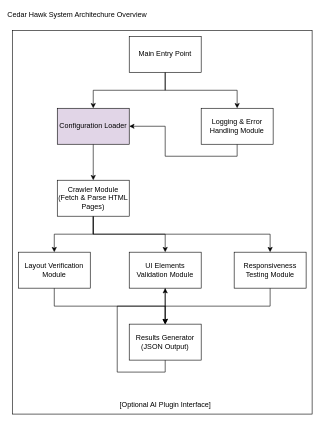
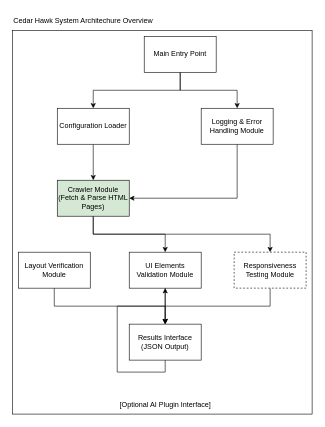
  <mxCell id="0" />
  <mxCell id="1" parent="0" />
  <mxCell id="2" value="" style="rounded=0;whiteSpace=wrap;html=1;" vertex="1" parent="1"><mxGeometry x="20" y="50" width="500" height="640" as="geometry" /></mxCell>
  <mxCell id="3" style="edgeStyle=orthogonalEdgeStyle;rounded=0;orthogonalLoop=1;jettySize=auto;html=1;exitX=0.5;exitY=1;exitDx=0;exitDy=0;" edge="1" parent="1" source="5" target="7"><mxGeometry relative="1" as="geometry" /></mxCell>
  <mxCell id="4" style="edgeStyle=orthogonalEdgeStyle;rounded=0;orthogonalLoop=1;jettySize=auto;html=1;exitX=0.5;exitY=1;exitDx=0;exitDy=0;entryX=0.5;entryY=0;entryDx=0;entryDy=0;" edge="1" parent="1" source="5" target="9"><mxGeometry relative="1" as="geometry" /></mxCell>
- <mxCell id="5" value="Main Entry Point" style="rounded=0;whiteSpace=wrap;html=1;" vertex="1" parent="1"><mxGeometry x="215" y="60" width="120" height="60" as="geometry" /></mxCell>
+ <mxCell id="5" value="Main Entry Point" style="rounded=0;whiteSpace=wrap;html=1;" vertex="1" parent="1"><mxGeometry x="240" y="60" width="120" height="60" as="geometry" /></mxCell>
  <mxCell id="6" style="edgeStyle=orthogonalEdgeStyle;rounded=0;orthogonalLoop=1;jettySize=auto;html=1;exitX=0.5;exitY=1;exitDx=0;exitDy=0;entryX=0.5;entryY=0;entryDx=0;entryDy=0;" edge="1" parent="1" source="7" target="13"><mxGeometry relative="1" as="geometry" /></mxCell>
- <mxCell id="7" value="Configuration Loader" style="rounded=0;whiteSpace=wrap;html=1;fillColor=#e1d5e7;" vertex="1" parent="1"><mxGeometry x="95" y="180" width="120" height="60" as="geometry" /></mxCell>
- <mxCell id="8" style="edgeStyle=orthogonalEdgeStyle;rounded=0;orthogonalLoop=1;jettySize=auto;html=1;exitX=0.5;exitY=1;exitDx=0;exitDy=0;" edge="1" parent="1" source="9" target="7"><mxGeometry relative="1" as="geometry" /></mxCell>
+ <mxCell id="7" value="Configuration Loader" style="rounded=0;whiteSpace=wrap;html=1;" vertex="1" parent="1"><mxGeometry x="95" y="180" width="120" height="60" as="geometry" /></mxCell>
+ <mxCell id="8" style="edgeStyle=orthogonalEdgeStyle;rounded=0;orthogonalLoop=1;jettySize=auto;html=1;exitX=0.5;exitY=1;exitDx=0;exitDy=0;entryX=1;entryY=0.5;entryDx=0;entryDy=0;" edge="1" parent="1" source="9" target="13"><mxGeometry relative="1" as="geometry" /></mxCell>
  <mxCell id="9" value="Logging &amp;amp; Error Handling Module" style="rounded=0;whiteSpace=wrap;html=1;" vertex="1" parent="1"><mxGeometry x="335" y="180" width="120" height="60" as="geometry" /></mxCell>
  <mxCell id="10" style="edgeStyle=orthogonalEdgeStyle;rounded=0;orthogonalLoop=1;jettySize=auto;html=1;exitX=0.5;exitY=1;exitDx=0;exitDy=0;" edge="1" parent="1" source="13" target="17"><mxGeometry relative="1" as="geometry" /></mxCell>
- <mxCell id="11" style="edgeStyle=orthogonalEdgeStyle;rounded=0;orthogonalLoop=1;jettySize=auto;html=1;exitX=0.5;exitY=1;exitDx=0;exitDy=0;entryX=0.5;entryY=0;entryDx=0;entryDy=0;" edge="1" parent="1" source="13" target="15"><mxGeometry relative="1" as="geometry" /></mxCell>
  <mxCell id="12" style="edgeStyle=orthogonalEdgeStyle;rounded=0;orthogonalLoop=1;jettySize=auto;html=1;exitX=0.5;exitY=1;exitDx=0;exitDy=0;entryX=0.5;entryY=0;entryDx=0;entryDy=0;" edge="1" parent="1" source="13" target="19"><mxGeometry relative="1" as="geometry" /></mxCell>
- <mxCell id="13" value="Crawler Module (Fetch &amp;amp; Parse HTML Pages)" style="rounded=0;whiteSpace=wrap;html=1;" vertex="1" parent="1"><mxGeometry x="95" y="300" width="120" height="60" as="geometry" /></mxCell>
+ <mxCell id="13" value="Crawler Module (Fetch &amp;amp; Parse HTML Pages)" style="rounded=0;whiteSpace=wrap;html=1;fillColor=#d5e8d4;" vertex="1" parent="1"><mxGeometry x="95" y="300" width="120" height="60" as="geometry" /></mxCell>
  <mxCell id="14" style="edgeStyle=orthogonalEdgeStyle;rounded=0;orthogonalLoop=1;jettySize=auto;html=1;exitX=0.5;exitY=1;exitDx=0;exitDy=0;" edge="1" parent="1" source="15" target="21"><mxGeometry relative="1" as="geometry" /></mxCell>
  <mxCell id="15" value="&lt;div&gt;Layout Verification&lt;/div&gt;&lt;div&gt;Module&lt;br&gt;&lt;/div&gt;" style="rounded=0;whiteSpace=wrap;html=1;" vertex="1" parent="1"><mxGeometry x="30" y="420" width="120" height="60" as="geometry" /></mxCell>
  <mxCell id="16" style="edgeStyle=orthogonalEdgeStyle;rounded=0;orthogonalLoop=1;jettySize=auto;html=1;exitX=0.5;exitY=1;exitDx=0;exitDy=0;" edge="1" parent="1" source="17"><mxGeometry relative="1" as="geometry"><mxPoint x="275" y="540" as="targetPoint" /></mxGeometry></mxCell>
  <mxCell id="17" value="UI Elements Validation Module" style="rounded=0;whiteSpace=wrap;html=1;" vertex="1" parent="1"><mxGeometry x="215" y="420" width="120" height="60" as="geometry" /></mxCell>
  <mxCell id="18" style="edgeStyle=orthogonalEdgeStyle;rounded=0;orthogonalLoop=1;jettySize=auto;html=1;exitX=0.5;exitY=1;exitDx=0;exitDy=0;" edge="1" parent="1" source="19" target="21"><mxGeometry relative="1" as="geometry" /></mxCell>
- <mxCell id="19" value="Responsiveness Testing Module" style="rounded=0;whiteSpace=wrap;html=1;" vertex="1" parent="1"><mxGeometry x="390" y="420" width="120" height="60" as="geometry" /></mxCell>
+ <mxCell id="19" value="Responsiveness Testing Module" style="rounded=0;whiteSpace=wrap;html=1;dashed=1;" vertex="1" parent="1"><mxGeometry x="390" y="420" width="120" height="60" as="geometry" /></mxCell>
  <mxCell id="20" style="edgeStyle=orthogonalEdgeStyle;rounded=0;orthogonalLoop=1;jettySize=auto;html=1;exitX=0.5;exitY=1;exitDx=0;exitDy=0;" edge="1" parent="1" source="21" target="17"><mxGeometry relative="1" as="geometry" /></mxCell>
- <mxCell id="21" value="Results Generator&lt;br&gt;(JSON Output)" style="rounded=0;whiteSpace=wrap;html=1;" vertex="1" parent="1"><mxGeometry x="215" y="540" width="120" height="60" as="geometry" /></mxCell>
+ <mxCell id="21" value="Results Interface&lt;br&gt;(JSON Output)" style="rounded=0;whiteSpace=wrap;html=1;" vertex="1" parent="1"><mxGeometry x="215" y="540" width="120" height="60" as="geometry" /></mxCell>
  <mxCell id="22" value="[Optional AI Plugin Interface]" style="text;html=1;align=center;verticalAlign=middle;whiteSpace=wrap;rounded=0;" vertex="1" parent="1"><mxGeometry x="192" y="660" width="167" height="30" as="geometry" /></mxCell>
- <mxCell id="23" value="Cedar Hawk System Architechure Overview" style="text;html=1;align=left;verticalAlign=middle;whiteSpace=wrap;rounded=0;" vertex="1" parent="1"><mxGeometry x="10" y="10" width="260" height="30" as="geometry" /></mxCell>
+ <mxCell id="23" value="Cedar Hawk System Architechure Overview" style="text;html=1;align=left;verticalAlign=middle;whiteSpace=wrap;rounded=0;" vertex="1" parent="1"><mxGeometry x="20" y="20" width="260" height="30" as="geometry" /></mxCell>
